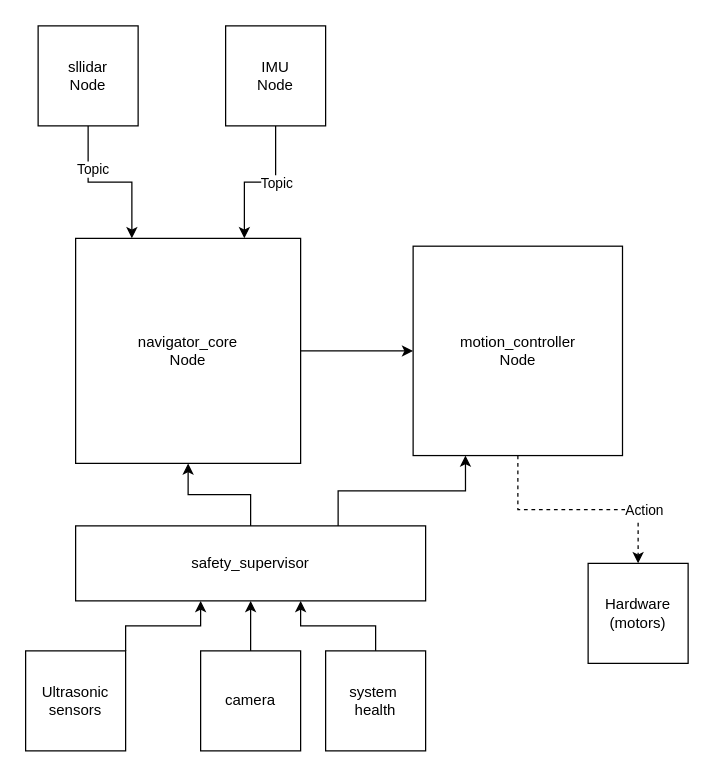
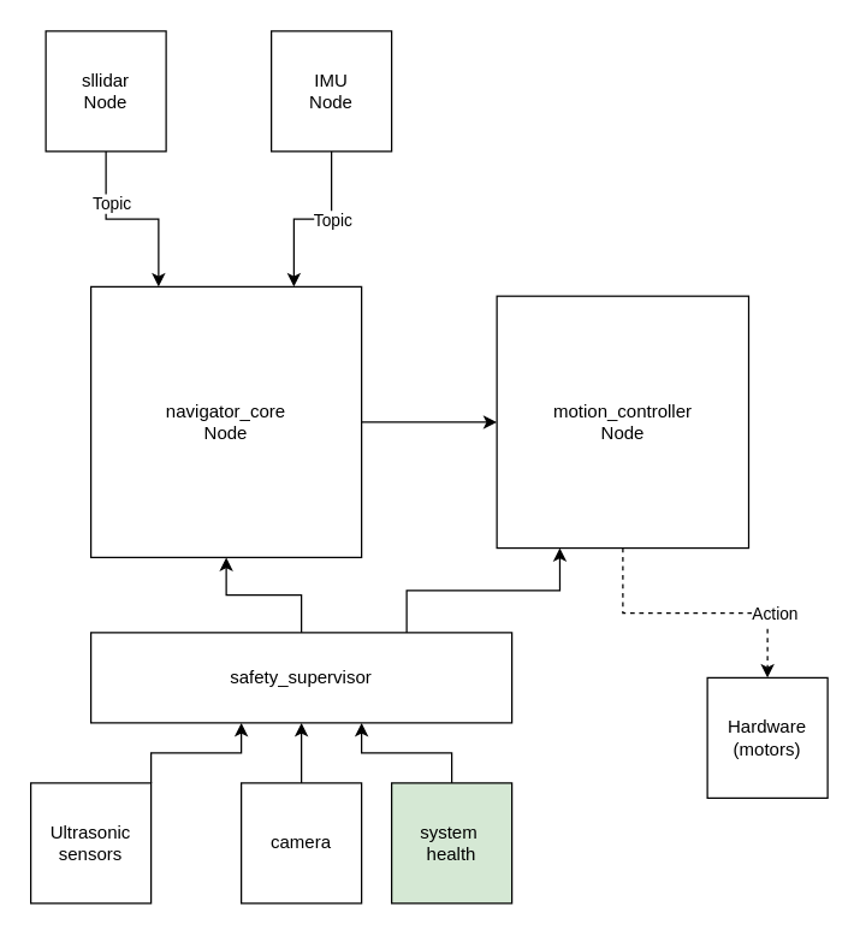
  <mxCell id="0" />
  <mxCell id="1" parent="0" />
  <mxCell id="2" style="edgeStyle=orthogonalEdgeStyle;rounded=0;orthogonalLoop=1;jettySize=auto;html=1;entryX=0.25;entryY=0;entryDx=0;entryDy=0;" edge="1" parent="1" source="4" target="9"><mxGeometry relative="1" as="geometry" /></mxCell>
  <mxCell id="3" value="Topic" style="edgeLabel;html=1;align=center;verticalAlign=middle;resizable=0;points=[];" vertex="1" connectable="0" parent="2"><mxGeometry x="-0.456" y="3" relative="1" as="geometry"><mxPoint as="offset" /></mxGeometry></mxCell>
  <mxCell id="4" value="&lt;div&gt;sllidar&lt;br&gt;Node&lt;/div&gt;" style="whiteSpace=wrap;html=1;aspect=fixed;" vertex="1" parent="1"><mxGeometry x="30" y="20" width="80" height="80" as="geometry" /></mxCell>
  <mxCell id="5" style="edgeStyle=orthogonalEdgeStyle;rounded=0;orthogonalLoop=1;jettySize=auto;html=1;entryX=0.75;entryY=0;entryDx=0;entryDy=0;" edge="1" parent="1" source="7" target="9"><mxGeometry relative="1" as="geometry" /></mxCell>
  <mxCell id="6" value="Topic" style="edgeLabel;html=1;align=center;verticalAlign=middle;resizable=0;points=[];" vertex="1" connectable="0" parent="5"><mxGeometry x="-0.217" relative="1" as="geometry"><mxPoint as="offset" /></mxGeometry></mxCell>
  <mxCell id="7" value="&lt;div&gt;IMU&lt;br&gt;Node&lt;/div&gt;" style="whiteSpace=wrap;html=1;aspect=fixed;" vertex="1" parent="1"><mxGeometry x="180" y="20" width="80" height="80" as="geometry" /></mxCell>
  <mxCell id="8" style="edgeStyle=orthogonalEdgeStyle;rounded=0;orthogonalLoop=1;jettySize=auto;html=1;" edge="1" parent="1" source="9" target="12"><mxGeometry relative="1" as="geometry" /></mxCell>
  <mxCell id="9" value="&lt;div&gt;navigator_core&lt;br&gt;Node&lt;/div&gt;" style="whiteSpace=wrap;html=1;aspect=fixed;" vertex="1" parent="1"><mxGeometry x="60" y="190" width="180" height="180" as="geometry" /></mxCell>
  <mxCell id="10" style="edgeStyle=orthogonalEdgeStyle;rounded=0;orthogonalLoop=1;jettySize=auto;html=1;entryX=0.5;entryY=0;entryDx=0;entryDy=0;dashed=1;" edge="1" parent="1" source="12" target="13"><mxGeometry relative="1" as="geometry" /></mxCell>
  <mxCell id="11" value="Action" style="edgeLabel;html=1;align=center;verticalAlign=middle;resizable=0;points=[];" vertex="1" connectable="0" parent="10"><mxGeometry x="0.539" y="4" relative="1" as="geometry"><mxPoint as="offset" /></mxGeometry></mxCell>
  <mxCell id="12" value="motion_controller&lt;br&gt;Node" style="whiteSpace=wrap;html=1;aspect=fixed;direction=south;" vertex="1" parent="1"><mxGeometry x="330" y="196.25" width="167.5" height="167.5" as="geometry" /></mxCell>
  <mxCell id="13" value="&lt;div&gt;Hardware&lt;br&gt;(motors)&lt;/div&gt;" style="whiteSpace=wrap;html=1;aspect=fixed;" vertex="1" parent="1"><mxGeometry x="470" y="450" width="80" height="80" as="geometry" /></mxCell>
  <mxCell id="14" value="" style="edgeStyle=orthogonalEdgeStyle;rounded=0;orthogonalLoop=1;jettySize=auto;html=1;" edge="1" parent="1" source="16" target="9"><mxGeometry relative="1" as="geometry" /></mxCell>
  <mxCell id="15" style="edgeStyle=orthogonalEdgeStyle;rounded=0;orthogonalLoop=1;jettySize=auto;html=1;exitX=0.75;exitY=0;exitDx=0;exitDy=0;entryX=1;entryY=0.75;entryDx=0;entryDy=0;" edge="1" parent="1" source="16" target="12"><mxGeometry relative="1" as="geometry" /></mxCell>
  <mxCell id="16" value="safety_supervisor" style="rounded=0;whiteSpace=wrap;html=1;" vertex="1" parent="1"><mxGeometry x="60" y="420" width="280" height="60" as="geometry" /></mxCell>
  <mxCell id="17" value="" style="edgeStyle=orthogonalEdgeStyle;rounded=0;orthogonalLoop=1;jettySize=auto;html=1;" edge="1" parent="1" source="18" target="16"><mxGeometry relative="1" as="geometry"><Array as="points"><mxPoint x="100" y="500" /><mxPoint x="160" y="500" /></Array></mxGeometry></mxCell>
  <mxCell id="18" value="&lt;div&gt;Ultrasonic&lt;/div&gt;&lt;div&gt;sensors&lt;/div&gt;" style="whiteSpace=wrap;html=1;aspect=fixed;" vertex="1" parent="1"><mxGeometry x="20" y="520" width="80" height="80" as="geometry" /></mxCell>
  <mxCell id="19" value="" style="edgeStyle=orthogonalEdgeStyle;rounded=0;orthogonalLoop=1;jettySize=auto;html=1;" edge="1" parent="1" source="20" target="16"><mxGeometry relative="1" as="geometry"><Array as="points"><mxPoint x="300" y="500" /><mxPoint x="240" y="500" /></Array></mxGeometry></mxCell>
- <mxCell id="20" value="&lt;div&gt;system&amp;nbsp;&lt;/div&gt;&lt;div&gt;health&lt;/div&gt;" style="whiteSpace=wrap;html=1;aspect=fixed;" vertex="1" parent="1"><mxGeometry x="260" y="520" width="80" height="80" as="geometry" /></mxCell>
+ <mxCell id="20" value="&lt;div&gt;system&amp;nbsp;&lt;/div&gt;&lt;div&gt;health&lt;/div&gt;" style="whiteSpace=wrap;html=1;aspect=fixed;fillColor=#d5e8d4;" vertex="1" parent="1"><mxGeometry x="260" y="520" width="80" height="80" as="geometry" /></mxCell>
  <mxCell id="21" value="" style="edgeStyle=orthogonalEdgeStyle;rounded=0;orthogonalLoop=1;jettySize=auto;html=1;" edge="1" parent="1" source="22" target="16"><mxGeometry relative="1" as="geometry" /></mxCell>
  <mxCell id="22" value="camera" style="whiteSpace=wrap;html=1;aspect=fixed;" vertex="1" parent="1"><mxGeometry x="160" y="520" width="80" height="80" as="geometry" /></mxCell>
